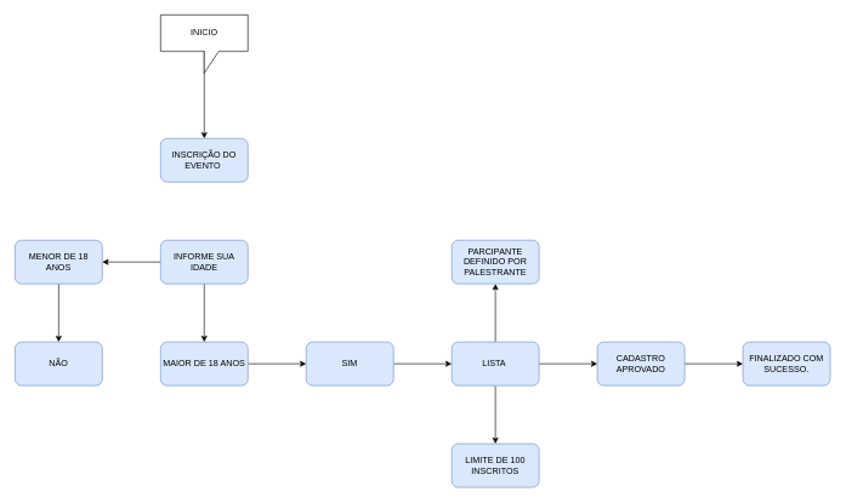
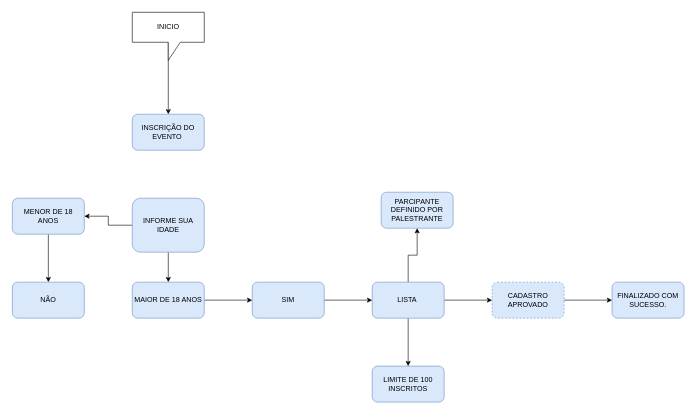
  <mxCell id="0" />
  <mxCell id="1" parent="0" />
  <mxCell id="2" value="" style="edgeStyle=orthogonalEdgeStyle;rounded=0;orthogonalLoop=1;jettySize=auto;html=1;" edge="1" parent="1" source="3" target="4"><mxGeometry relative="1" as="geometry" /></mxCell>
  <mxCell id="3" value="INICIO" style="shape=callout;whiteSpace=wrap;html=1;perimeter=calloutPerimeter;" vertex="1" parent="1"><mxGeometry x="220" y="20" width="120" height="80" as="geometry" /></mxCell>
  <mxCell id="4" value="INSCRIÇÃO DO EVENTO&amp;nbsp;" style="rounded=1;whiteSpace=wrap;html=1;fillColor=#dae8fc;strokeColor=#6c8ebf;" vertex="1" parent="1"><mxGeometry x="220" y="190" width="120" height="60" as="geometry" /></mxCell>
  <mxCell id="5" value="" style="edgeStyle=orthogonalEdgeStyle;rounded=0;orthogonalLoop=1;jettySize=auto;html=1;" edge="1" parent="1" source="7" target="9"><mxGeometry relative="1" as="geometry" /></mxCell>
  <mxCell id="6" value="" style="edgeStyle=orthogonalEdgeStyle;rounded=0;orthogonalLoop=1;jettySize=auto;html=1;" edge="1" parent="1" source="7" target="12"><mxGeometry relative="1" as="geometry" /></mxCell>
- <mxCell id="7" value="INFORME SUA IDADE" style="rounded=1;whiteSpace=wrap;html=1;fillColor=#dae8fc;strokeColor=#6c8ebf;" vertex="1" parent="1"><mxGeometry x="220" y="330" width="120" height="60" as="geometry" /></mxCell>
+ <mxCell id="7" value="INFORME SUA IDADE" style="rounded=1;whiteSpace=wrap;html=1;fillColor=#dae8fc;strokeColor=#6c8ebf;" vertex="1" parent="1"><mxGeometry x="220" y="330" width="120" height="90" as="geometry" /></mxCell>
  <mxCell id="8" value="" style="edgeStyle=orthogonalEdgeStyle;rounded=0;orthogonalLoop=1;jettySize=auto;html=1;" edge="1" parent="1" source="9" target="10"><mxGeometry relative="1" as="geometry" /></mxCell>
  <mxCell id="9" value="MENOR DE 18 ANOS" style="rounded=1;whiteSpace=wrap;html=1;fillColor=#dae8fc;strokeColor=#6c8ebf;" vertex="1" parent="1"><mxGeometry x="20" y="330" width="120" height="60" as="geometry" /></mxCell>
  <mxCell id="10" value="NÃO" style="whiteSpace=wrap;html=1;fillColor=#dae8fc;strokeColor=#6c8ebf;rounded=1;" vertex="1" parent="1"><mxGeometry x="20" y="470" width="120" height="60" as="geometry" /></mxCell>
  <mxCell id="11" value="" style="edgeStyle=orthogonalEdgeStyle;rounded=0;orthogonalLoop=1;jettySize=auto;html=1;" edge="1" parent="1" source="12" target="14"><mxGeometry relative="1" as="geometry" /></mxCell>
  <mxCell id="12" value="MAIOR DE 18 ANOS" style="whiteSpace=wrap;html=1;fillColor=#dae8fc;strokeColor=#6c8ebf;rounded=1;" vertex="1" parent="1"><mxGeometry x="220" y="470" width="120" height="60" as="geometry" /></mxCell>
  <mxCell id="13" value="" style="edgeStyle=orthogonalEdgeStyle;rounded=0;orthogonalLoop=1;jettySize=auto;html=1;" edge="1" parent="1" source="14" target="18"><mxGeometry relative="1" as="geometry" /></mxCell>
  <mxCell id="14" value="SIM" style="whiteSpace=wrap;html=1;fillColor=#dae8fc;strokeColor=#6c8ebf;rounded=1;" vertex="1" parent="1"><mxGeometry x="420" y="470" width="120" height="60" as="geometry" /></mxCell>
  <mxCell id="15" value="" style="edgeStyle=orthogonalEdgeStyle;rounded=0;orthogonalLoop=1;jettySize=auto;html=1;" edge="1" parent="1" source="18" target="19"><mxGeometry relative="1" as="geometry" /></mxCell>
  <mxCell id="16" value="" style="edgeStyle=orthogonalEdgeStyle;rounded=0;orthogonalLoop=1;jettySize=auto;html=1;" edge="1" parent="1" source="18" target="21"><mxGeometry relative="1" as="geometry" /></mxCell>
  <mxCell id="17" value="" style="edgeStyle=orthogonalEdgeStyle;rounded=0;orthogonalLoop=1;jettySize=auto;html=1;" edge="1" parent="1" source="18" target="22"><mxGeometry relative="1" as="geometry" /></mxCell>
  <mxCell id="18" value="LISTA&amp;nbsp;" style="whiteSpace=wrap;html=1;fillColor=#dae8fc;strokeColor=#6c8ebf;rounded=1;" vertex="1" parent="1"><mxGeometry x="620" y="470" width="120" height="60" as="geometry" /></mxCell>
  <mxCell id="19" value="LIMITE DE 100 INSCRITOS" style="whiteSpace=wrap;html=1;fillColor=#dae8fc;strokeColor=#6c8ebf;rounded=1;" vertex="1" parent="1"><mxGeometry x="620" y="610" width="120" height="60" as="geometry" /></mxCell>
  <mxCell id="20" value="" style="edgeStyle=orthogonalEdgeStyle;rounded=0;orthogonalLoop=1;jettySize=auto;html=1;" edge="1" parent="1" source="21" target="23"><mxGeometry relative="1" as="geometry" /></mxCell>
- <mxCell id="21" value="CADASTRO APROVADO" style="rounded=1;whiteSpace=wrap;html=1;fillColor=#dae8fc;strokeColor=#6c8ebf;" vertex="1" parent="1"><mxGeometry x="820" y="470" width="120" height="60" as="geometry" /></mxCell>
- <mxCell id="22" value="PARCIPANTE DEFINIDO POR PALESTRANTE" style="whiteSpace=wrap;html=1;fillColor=#dae8fc;strokeColor=#6c8ebf;rounded=1;" vertex="1" parent="1"><mxGeometry x="620" y="330" width="120" height="60" as="geometry" /></mxCell>
+ <mxCell id="21" value="CADASTRO APROVADO" style="rounded=1;whiteSpace=wrap;html=1;fillColor=#dae8fc;strokeColor=#6c8ebf;dashed=1;" vertex="1" parent="1"><mxGeometry x="820" y="470" width="120" height="60" as="geometry" /></mxCell>
+ <mxCell id="22" value="PARCIPANTE DEFINIDO POR PALESTRANTE" style="whiteSpace=wrap;html=1;fillColor=#dae8fc;strokeColor=#6c8ebf;rounded=1;" vertex="1" parent="1"><mxGeometry x="635" y="320" width="120" height="60" as="geometry" /></mxCell>
  <mxCell id="23" value="FINALIZADO COM SUCESSO." style="rounded=1;whiteSpace=wrap;html=1;fillColor=#dae8fc;strokeColor=#6c8ebf;" vertex="1" parent="1"><mxGeometry x="1020" y="470" width="120" height="60" as="geometry" /></mxCell>
